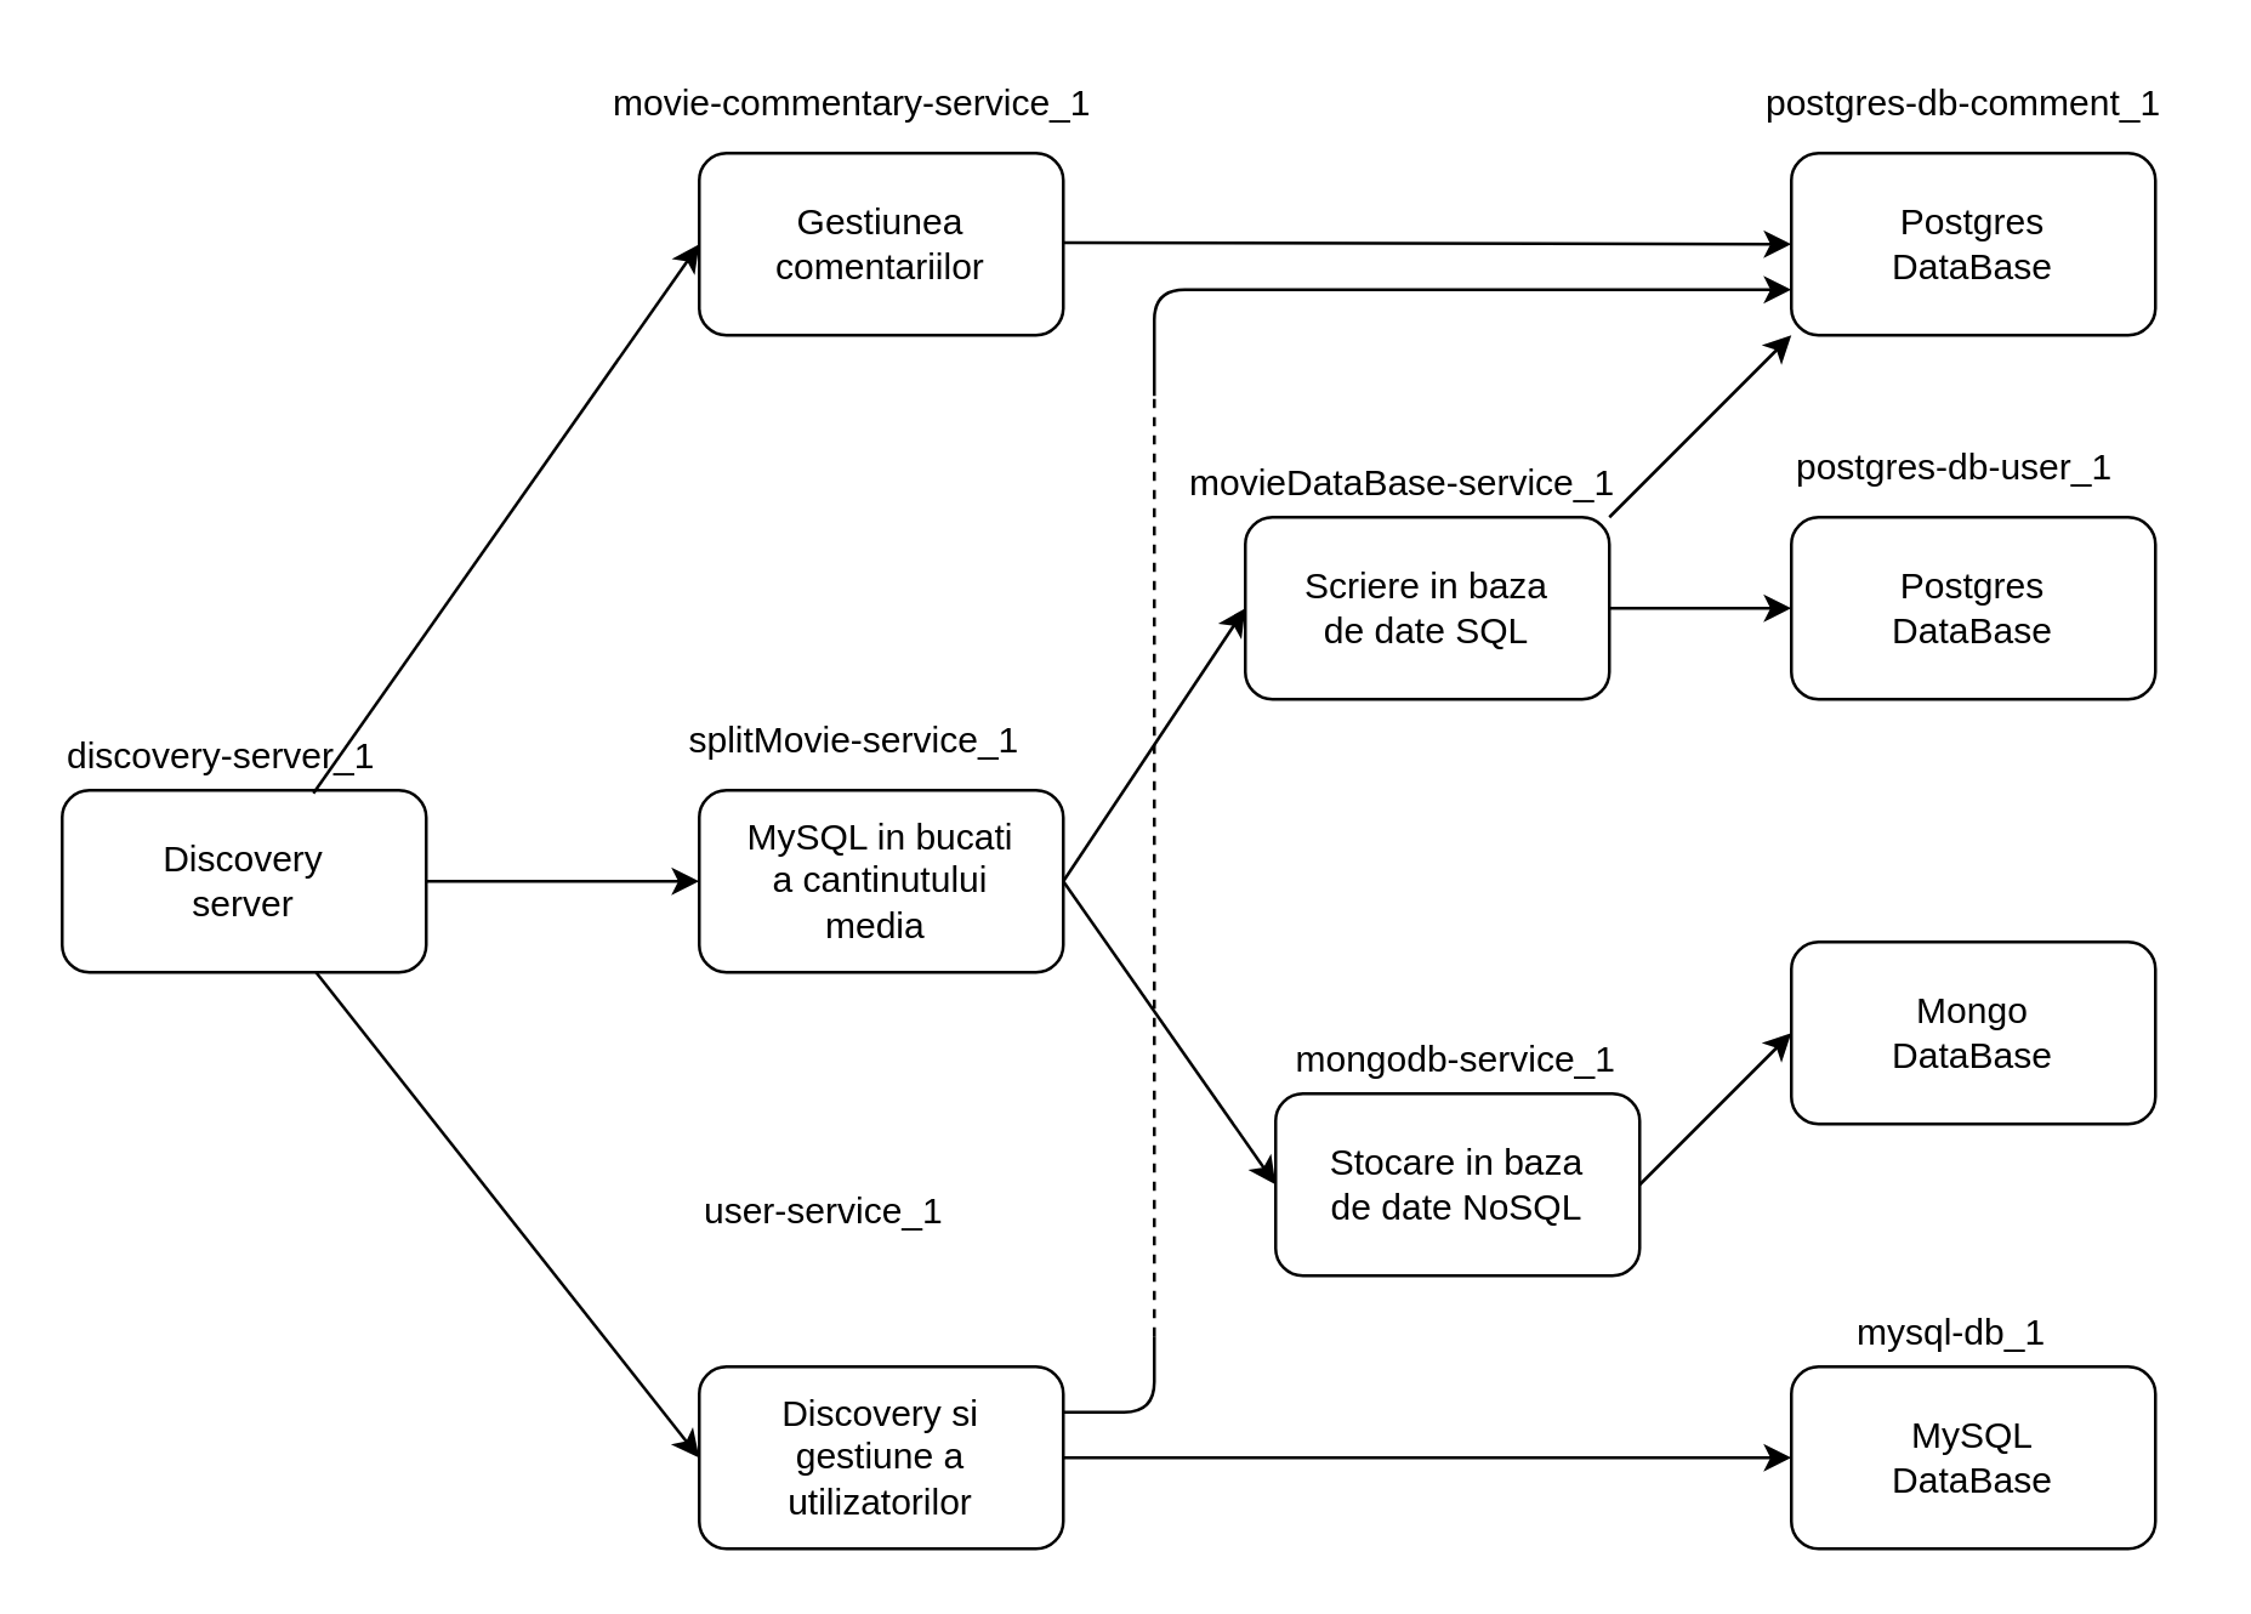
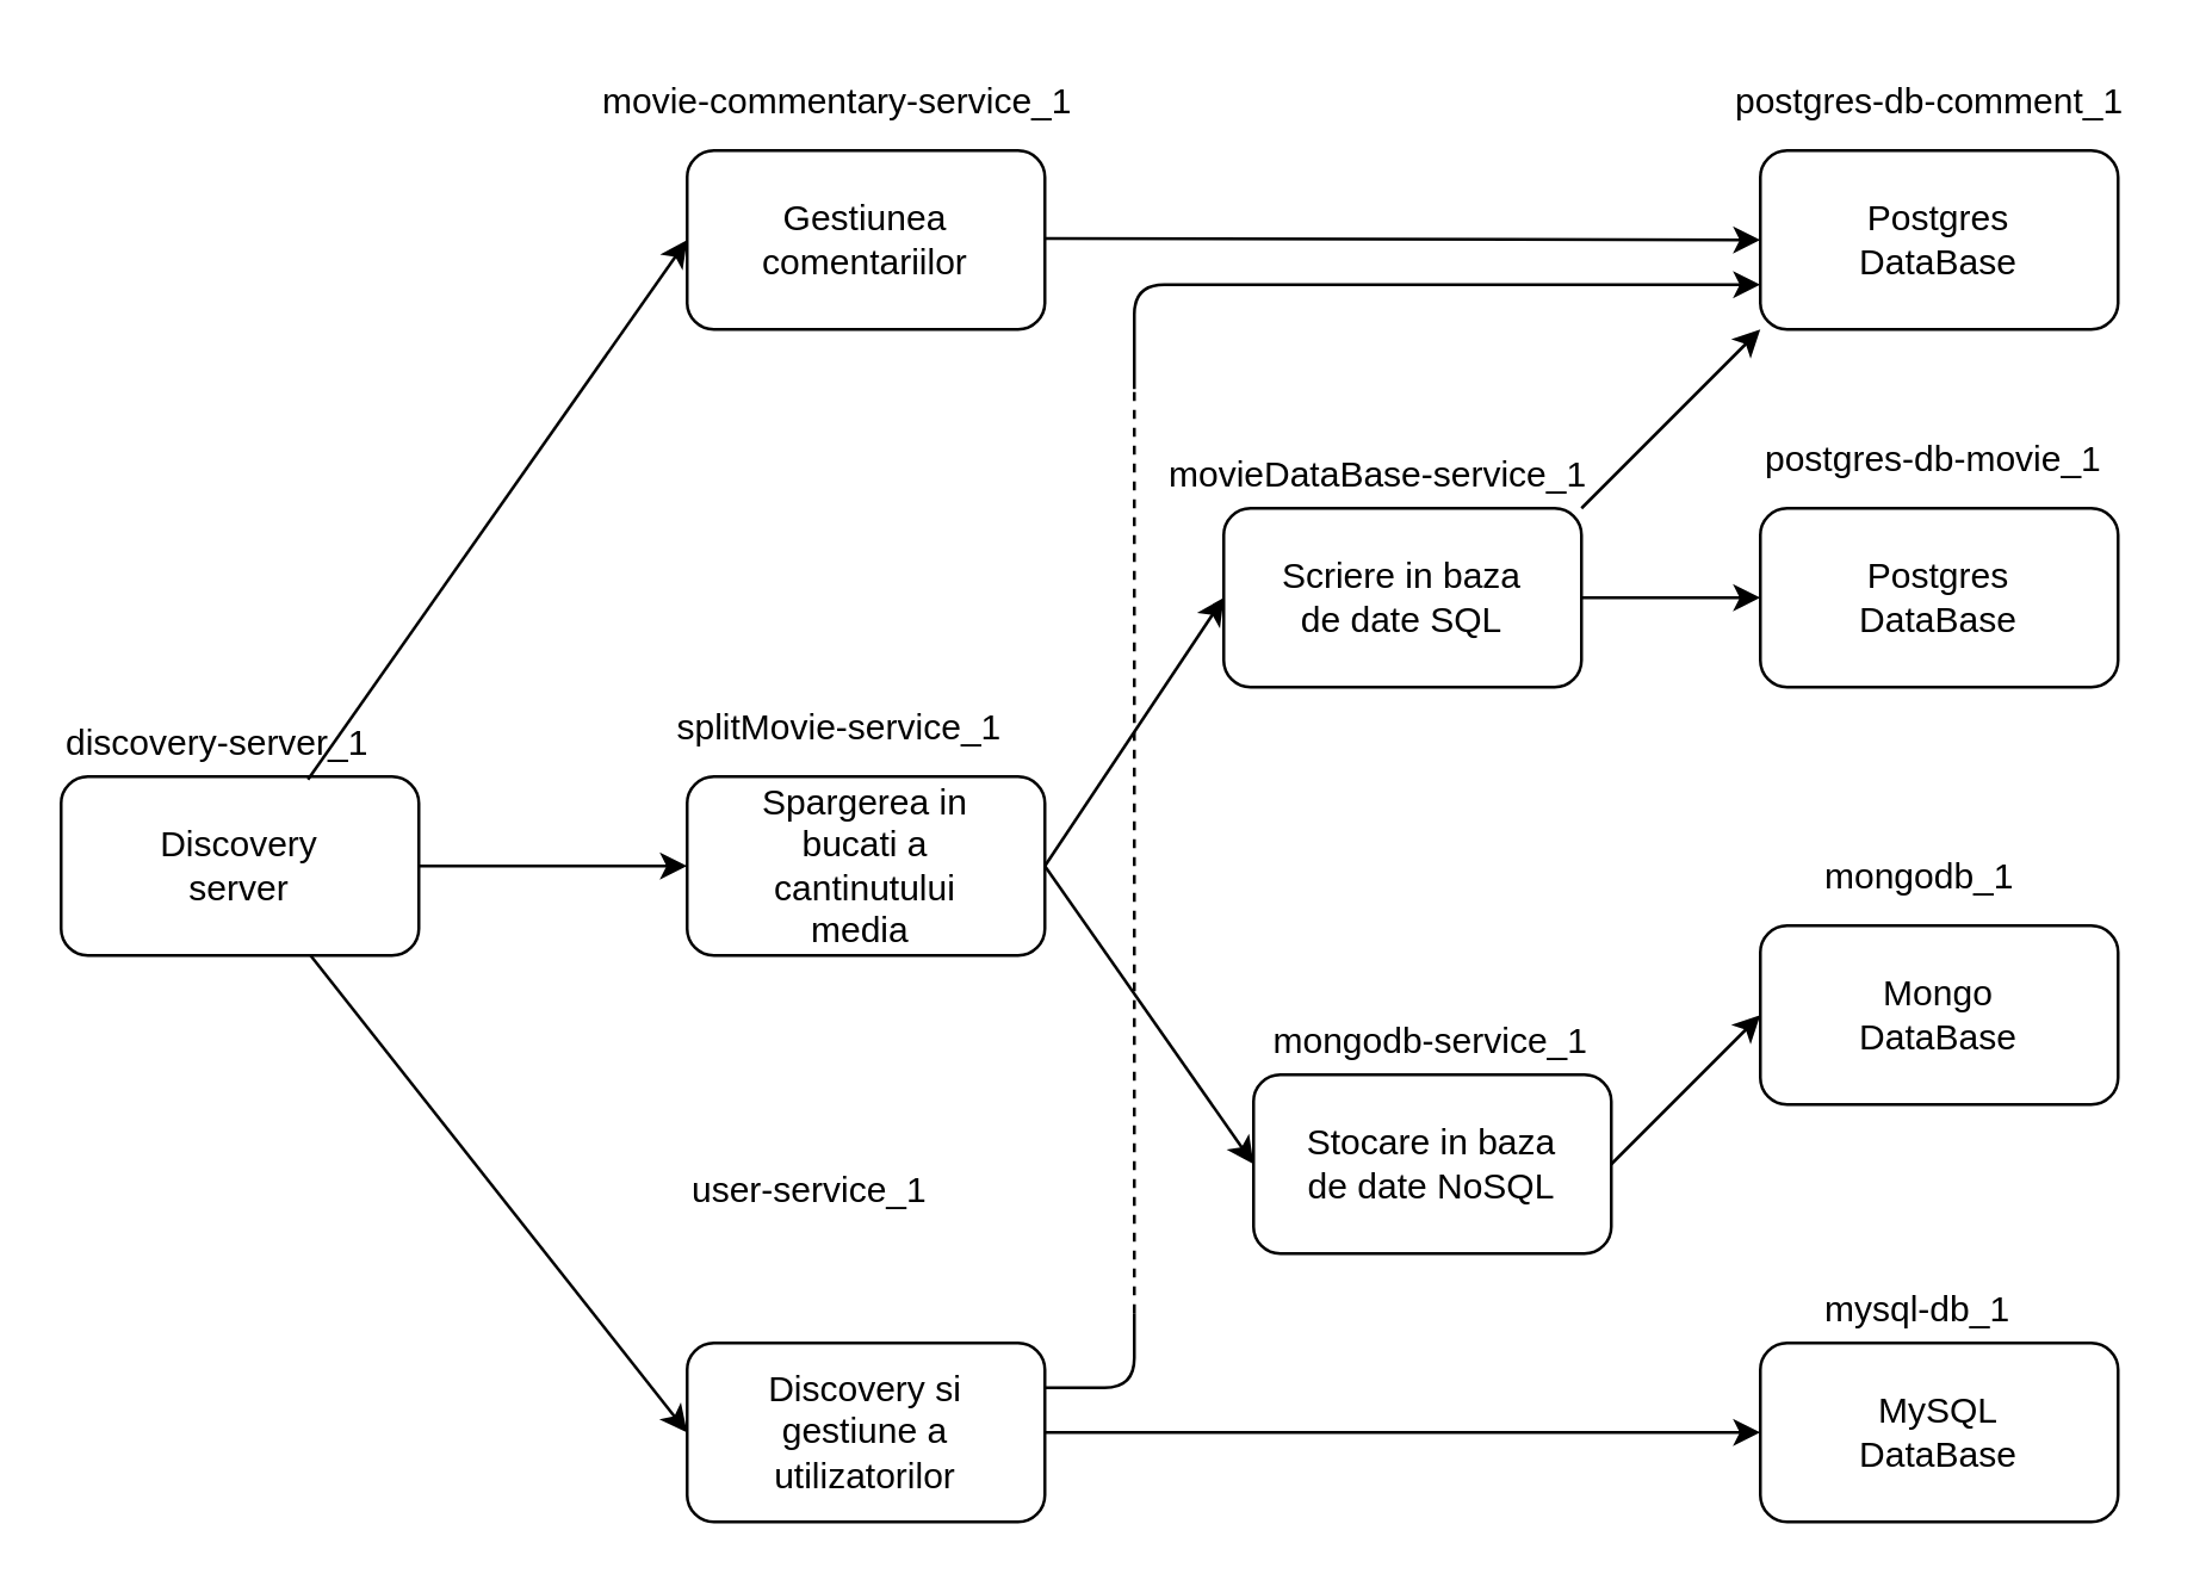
  <mxCell id="0" />
  <mxCell id="1" parent="0" />
  <mxCell id="2" value="" style="endArrow=none;dashed=1;html=1;" edge="1" parent="1"><mxGeometry width="50" height="50" relative="1" as="geometry"><mxPoint x="380" y="440" as="sourcePoint" /><mxPoint x="380" y="130" as="targetPoint" /></mxGeometry></mxCell>
  <mxCell id="3" value="" style="rounded=1;whiteSpace=wrap;html=1;" vertex="1" parent="1"><mxGeometry x="230" y="260" width="120" height="60" as="geometry" /></mxCell>
  <mxCell id="4" value="" style="rounded=1;whiteSpace=wrap;html=1;" vertex="1" parent="1"><mxGeometry x="230" y="450" width="120" height="60" as="geometry" /></mxCell>
  <mxCell id="5" value="" style="rounded=1;whiteSpace=wrap;html=1;" vertex="1" parent="1"><mxGeometry x="410" y="170" width="120" height="60" as="geometry" /></mxCell>
  <mxCell id="6" value="" style="rounded=1;whiteSpace=wrap;html=1;" vertex="1" parent="1"><mxGeometry x="230" y="50" width="120" height="60" as="geometry" /></mxCell>
  <mxCell id="7" value="" style="rounded=1;whiteSpace=wrap;html=1;" vertex="1" parent="1"><mxGeometry x="20" y="260" width="120" height="60" as="geometry" /></mxCell>
  <mxCell id="8" value="" style="rounded=1;whiteSpace=wrap;html=1;" vertex="1" parent="1"><mxGeometry x="590" y="310" width="120" height="60" as="geometry" /></mxCell>
  <mxCell id="9" value="" style="rounded=1;whiteSpace=wrap;html=1;" vertex="1" parent="1"><mxGeometry x="590" y="450" width="120" height="60" as="geometry" /></mxCell>
  <mxCell id="10" value="" style="rounded=1;whiteSpace=wrap;html=1;" vertex="1" parent="1"><mxGeometry x="590" y="170" width="120" height="60" as="geometry" /></mxCell>
  <mxCell id="11" value="" style="rounded=1;whiteSpace=wrap;html=1;" vertex="1" parent="1"><mxGeometry x="420" y="360" width="120" height="60" as="geometry" /></mxCell>
  <mxCell id="12" value="Postgres DataBase" style="text;html=1;strokeColor=none;fillColor=none;align=center;verticalAlign=middle;whiteSpace=wrap;rounded=0;" vertex="1" parent="1"><mxGeometry x="605" y="175" width="90" height="50" as="geometry" /></mxCell>
  <mxCell id="13" value="MySQL DataBase" style="text;html=1;strokeColor=none;fillColor=none;align=center;verticalAlign=middle;whiteSpace=wrap;rounded=0;" vertex="1" parent="1"><mxGeometry x="605" y="455" width="90" height="50" as="geometry" /></mxCell>
  <mxCell id="14" value="Mongo DataBase" style="text;html=1;strokeColor=none;fillColor=none;align=center;verticalAlign=middle;whiteSpace=wrap;rounded=0;" vertex="1" parent="1"><mxGeometry x="605" y="315" width="90" height="50" as="geometry" /></mxCell>
  <mxCell id="15" value="Scriere in baza de date SQL" style="text;html=1;strokeColor=none;fillColor=none;align=center;verticalAlign=middle;whiteSpace=wrap;rounded=0;" vertex="1" parent="1"><mxGeometry x="425" y="175" width="90" height="50" as="geometry" /></mxCell>
  <mxCell id="16" value="Stocare in baza de date NoSQL" style="text;html=1;strokeColor=none;fillColor=none;align=center;verticalAlign=middle;whiteSpace=wrap;rounded=0;" vertex="1" parent="1"><mxGeometry x="435" y="365" width="90" height="50" as="geometry" /></mxCell>
  <mxCell id="17" value="Discovery si gestiune a utilizatorilor" style="text;html=1;strokeColor=none;fillColor=none;align=center;verticalAlign=middle;whiteSpace=wrap;rounded=0;" vertex="1" parent="1"><mxGeometry x="245" y="455" width="90" height="50" as="geometry" /></mxCell>
- <mxCell id="18" value="MySQL in bucati a cantinutului media&amp;nbsp;" style="text;html=1;strokeColor=none;fillColor=none;align=center;verticalAlign=middle;whiteSpace=wrap;rounded=0;" vertex="1" parent="1"><mxGeometry x="245" y="265" width="90" height="50" as="geometry" /></mxCell>
+ <mxCell id="18" value="Spargerea in bucati a cantinutului media&amp;nbsp;" style="text;html=1;strokeColor=none;fillColor=none;align=center;verticalAlign=middle;whiteSpace=wrap;rounded=0;" vertex="1" parent="1"><mxGeometry x="245" y="265" width="90" height="50" as="geometry" /></mxCell>
  <mxCell id="19" value="Gestiunea comentariilor" style="text;html=1;strokeColor=none;fillColor=none;align=center;verticalAlign=middle;whiteSpace=wrap;rounded=0;" vertex="1" parent="1"><mxGeometry x="245" y="55" width="90" height="50" as="geometry" /></mxCell>
  <mxCell id="20" value="Discovery server" style="text;html=1;strokeColor=none;fillColor=none;align=center;verticalAlign=middle;whiteSpace=wrap;rounded=0;" vertex="1" parent="1"><mxGeometry x="35" y="265" width="90" height="50" as="geometry" /></mxCell>
  <mxCell id="21" value="" style="endArrow=classic;html=1;entryX=0;entryY=0.5;entryDx=0;entryDy=0;" edge="1" parent="1" source="7" target="4"><mxGeometry width="50" height="50" relative="1" as="geometry"><mxPoint x="380" y="380" as="sourcePoint" /><mxPoint x="430" y="330" as="targetPoint" /></mxGeometry></mxCell>
  <mxCell id="22" value="" style="endArrow=classic;html=1;entryX=0;entryY=0.5;entryDx=0;entryDy=0;exitX=1;exitY=0.5;exitDx=0;exitDy=0;" edge="1" parent="1" source="7" target="3"><mxGeometry width="50" height="50" relative="1" as="geometry"><mxPoint x="150" y="340" as="sourcePoint" /><mxPoint x="260" y="450" as="targetPoint" /></mxGeometry></mxCell>
  <mxCell id="23" value="" style="endArrow=classic;html=1;entryX=0;entryY=0.5;entryDx=0;entryDy=0;exitX=0.69;exitY=0.017;exitDx=0;exitDy=0;exitPerimeter=0;" edge="1" parent="1" source="7" target="6"><mxGeometry width="50" height="50" relative="1" as="geometry"><mxPoint x="160" y="350" as="sourcePoint" /><mxPoint x="240" y="350" as="targetPoint" /></mxGeometry></mxCell>
  <mxCell id="24" value="" style="endArrow=classic;html=1;entryX=0;entryY=0.5;entryDx=0;entryDy=0;exitX=1;exitY=0.5;exitDx=0;exitDy=0;" edge="1" parent="1" source="3" target="11"><mxGeometry width="50" height="50" relative="1" as="geometry"><mxPoint x="360" y="489.5" as="sourcePoint" /><mxPoint x="600" y="490" as="targetPoint" /></mxGeometry></mxCell>
  <mxCell id="25" value="" style="endArrow=classic;html=1;entryX=0;entryY=0.5;entryDx=0;entryDy=0;exitX=1;exitY=0.5;exitDx=0;exitDy=0;" edge="1" parent="1" source="5" target="10"><mxGeometry width="50" height="50" relative="1" as="geometry"><mxPoint x="370" y="360" as="sourcePoint" /><mxPoint x="440" y="410" as="targetPoint" /></mxGeometry></mxCell>
  <mxCell id="26" value="postgres-db-comment_1" style="text;whiteSpace=wrap;html=1;" vertex="1" parent="1"><mxGeometry x="580" y="20" width="140" height="30" as="geometry" /></mxCell>
  <mxCell id="27" value="" style="rounded=1;whiteSpace=wrap;html=1;" vertex="1" parent="1"><mxGeometry x="590" y="50" width="120" height="60" as="geometry" /></mxCell>
  <mxCell id="28" value="Postgres DataBase" style="text;html=1;strokeColor=none;fillColor=none;align=center;verticalAlign=middle;whiteSpace=wrap;rounded=0;" vertex="1" parent="1"><mxGeometry x="605" y="55" width="90" height="50" as="geometry" /></mxCell>
  <mxCell id="29" value="" style="endArrow=classic;html=1;entryX=0;entryY=0.5;entryDx=0;entryDy=0;exitX=1;exitY=0.5;exitDx=0;exitDy=0;" edge="1" parent="1" target="27"><mxGeometry width="50" height="50" relative="1" as="geometry"><mxPoint x="350" y="79.5" as="sourcePoint" /><mxPoint x="440" y="79.5" as="targetPoint" /></mxGeometry></mxCell>
  <mxCell id="30" value="" style="endArrow=classic;html=1;entryX=0;entryY=0.5;entryDx=0;entryDy=0;exitX=1;exitY=0.5;exitDx=0;exitDy=0;" edge="1" parent="1" source="11" target="8"><mxGeometry width="50" height="50" relative="1" as="geometry"><mxPoint x="540" y="210" as="sourcePoint" /><mxPoint x="600" y="210" as="targetPoint" /></mxGeometry></mxCell>
  <mxCell id="31" value="" style="endArrow=classic;html=1;entryX=0;entryY=1;entryDx=0;entryDy=0;" edge="1" parent="1" target="27"><mxGeometry width="50" height="50" relative="1" as="geometry"><mxPoint x="530" y="170" as="sourcePoint" /><mxPoint x="600" y="210" as="targetPoint" /></mxGeometry></mxCell>
  <mxCell id="32" value="" style="endArrow=classic;html=1;entryX=0;entryY=0.5;entryDx=0;entryDy=0;" edge="1" parent="1" target="5"><mxGeometry width="50" height="50" relative="1" as="geometry"><mxPoint x="350" y="290" as="sourcePoint" /><mxPoint x="420" y="240" as="targetPoint" /></mxGeometry></mxCell>
  <mxCell id="33" value="" style="endArrow=none;html=1;exitX=1;exitY=0.25;exitDx=0;exitDy=0;" edge="1" parent="1" source="4"><mxGeometry width="50" height="50" relative="1" as="geometry"><mxPoint x="350" y="290" as="sourcePoint" /><mxPoint x="380" y="440" as="targetPoint" /><Array as="points"><mxPoint x="380" y="465" /></Array></mxGeometry></mxCell>
  <mxCell id="34" value="" style="endArrow=classic;html=1;entryX=0;entryY=0.75;entryDx=0;entryDy=0;" edge="1" parent="1" target="27"><mxGeometry width="50" height="50" relative="1" as="geometry"><mxPoint x="380" y="130" as="sourcePoint" /><mxPoint x="400" y="240" as="targetPoint" /><Array as="points"><mxPoint x="380" y="95" /></Array></mxGeometry></mxCell>
- <mxCell id="35" value="postgres-db-user_1" style="text;whiteSpace=wrap;html=1;" vertex="1" parent="1"><mxGeometry x="590" y="140" width="130" height="30" as="geometry" /></mxCell>
+ <mxCell id="35" value="postgres-db-movie_1" style="text;whiteSpace=wrap;html=1;" vertex="1" parent="1"><mxGeometry x="590" y="140" width="130" height="30" as="geometry" /></mxCell>
  <mxCell id="36" value="mysql-db_1" style="text;whiteSpace=wrap;html=1;" vertex="1" parent="1"><mxGeometry x="610" y="425" width="70" height="30" as="geometry" /></mxCell>
  <mxCell id="37" value="discovery-server_1" style="text;whiteSpace=wrap;html=1;" vertex="1" parent="1"><mxGeometry x="20" y="235" width="110" height="30" as="geometry" /></mxCell>
+ <mxCell id="38" value="mongodb_1" style="text;whiteSpace=wrap;html=1;" vertex="1" parent="1"><mxGeometry x="610" y="280" width="90" height="30" as="geometry" /></mxCell>
  <mxCell id="39" value="movieDataBase-service_1" style="text;whiteSpace=wrap;html=1;" vertex="1" parent="1"><mxGeometry x="390" y="145" width="260" height="30" as="geometry" /></mxCell>
  <mxCell id="40" value="splitMovie-service_1" style="text;whiteSpace=wrap;html=1;" vertex="1" parent="1"><mxGeometry x="225" y="230" width="130" height="30" as="geometry" /></mxCell>
  <mxCell id="41" value="user-service_1" style="text;whiteSpace=wrap;html=1;" vertex="1" parent="1"><mxGeometry x="230" y="385" width="100" height="30" as="geometry" /></mxCell>
  <mxCell id="42" value="movie-commentary-service_1" style="text;whiteSpace=wrap;html=1;" vertex="1" parent="1"><mxGeometry x="200" y="20" width="180" height="30" as="geometry" /></mxCell>
  <mxCell id="43" value="mongodb-service_1" style="text;whiteSpace=wrap;html=1;" vertex="1" parent="1"><mxGeometry x="425" y="335" width="130" height="30" as="geometry" /></mxCell>
  <mxCell id="44" value="" style="endArrow=classic;html=1;exitX=1;exitY=0.5;exitDx=0;exitDy=0;entryX=0;entryY=0.5;entryDx=0;entryDy=0;" edge="1" parent="1" source="4" target="9"><mxGeometry width="50" height="50" relative="1" as="geometry"><mxPoint x="430" y="290" as="sourcePoint" /><mxPoint x="480" y="240" as="targetPoint" /></mxGeometry></mxCell>
